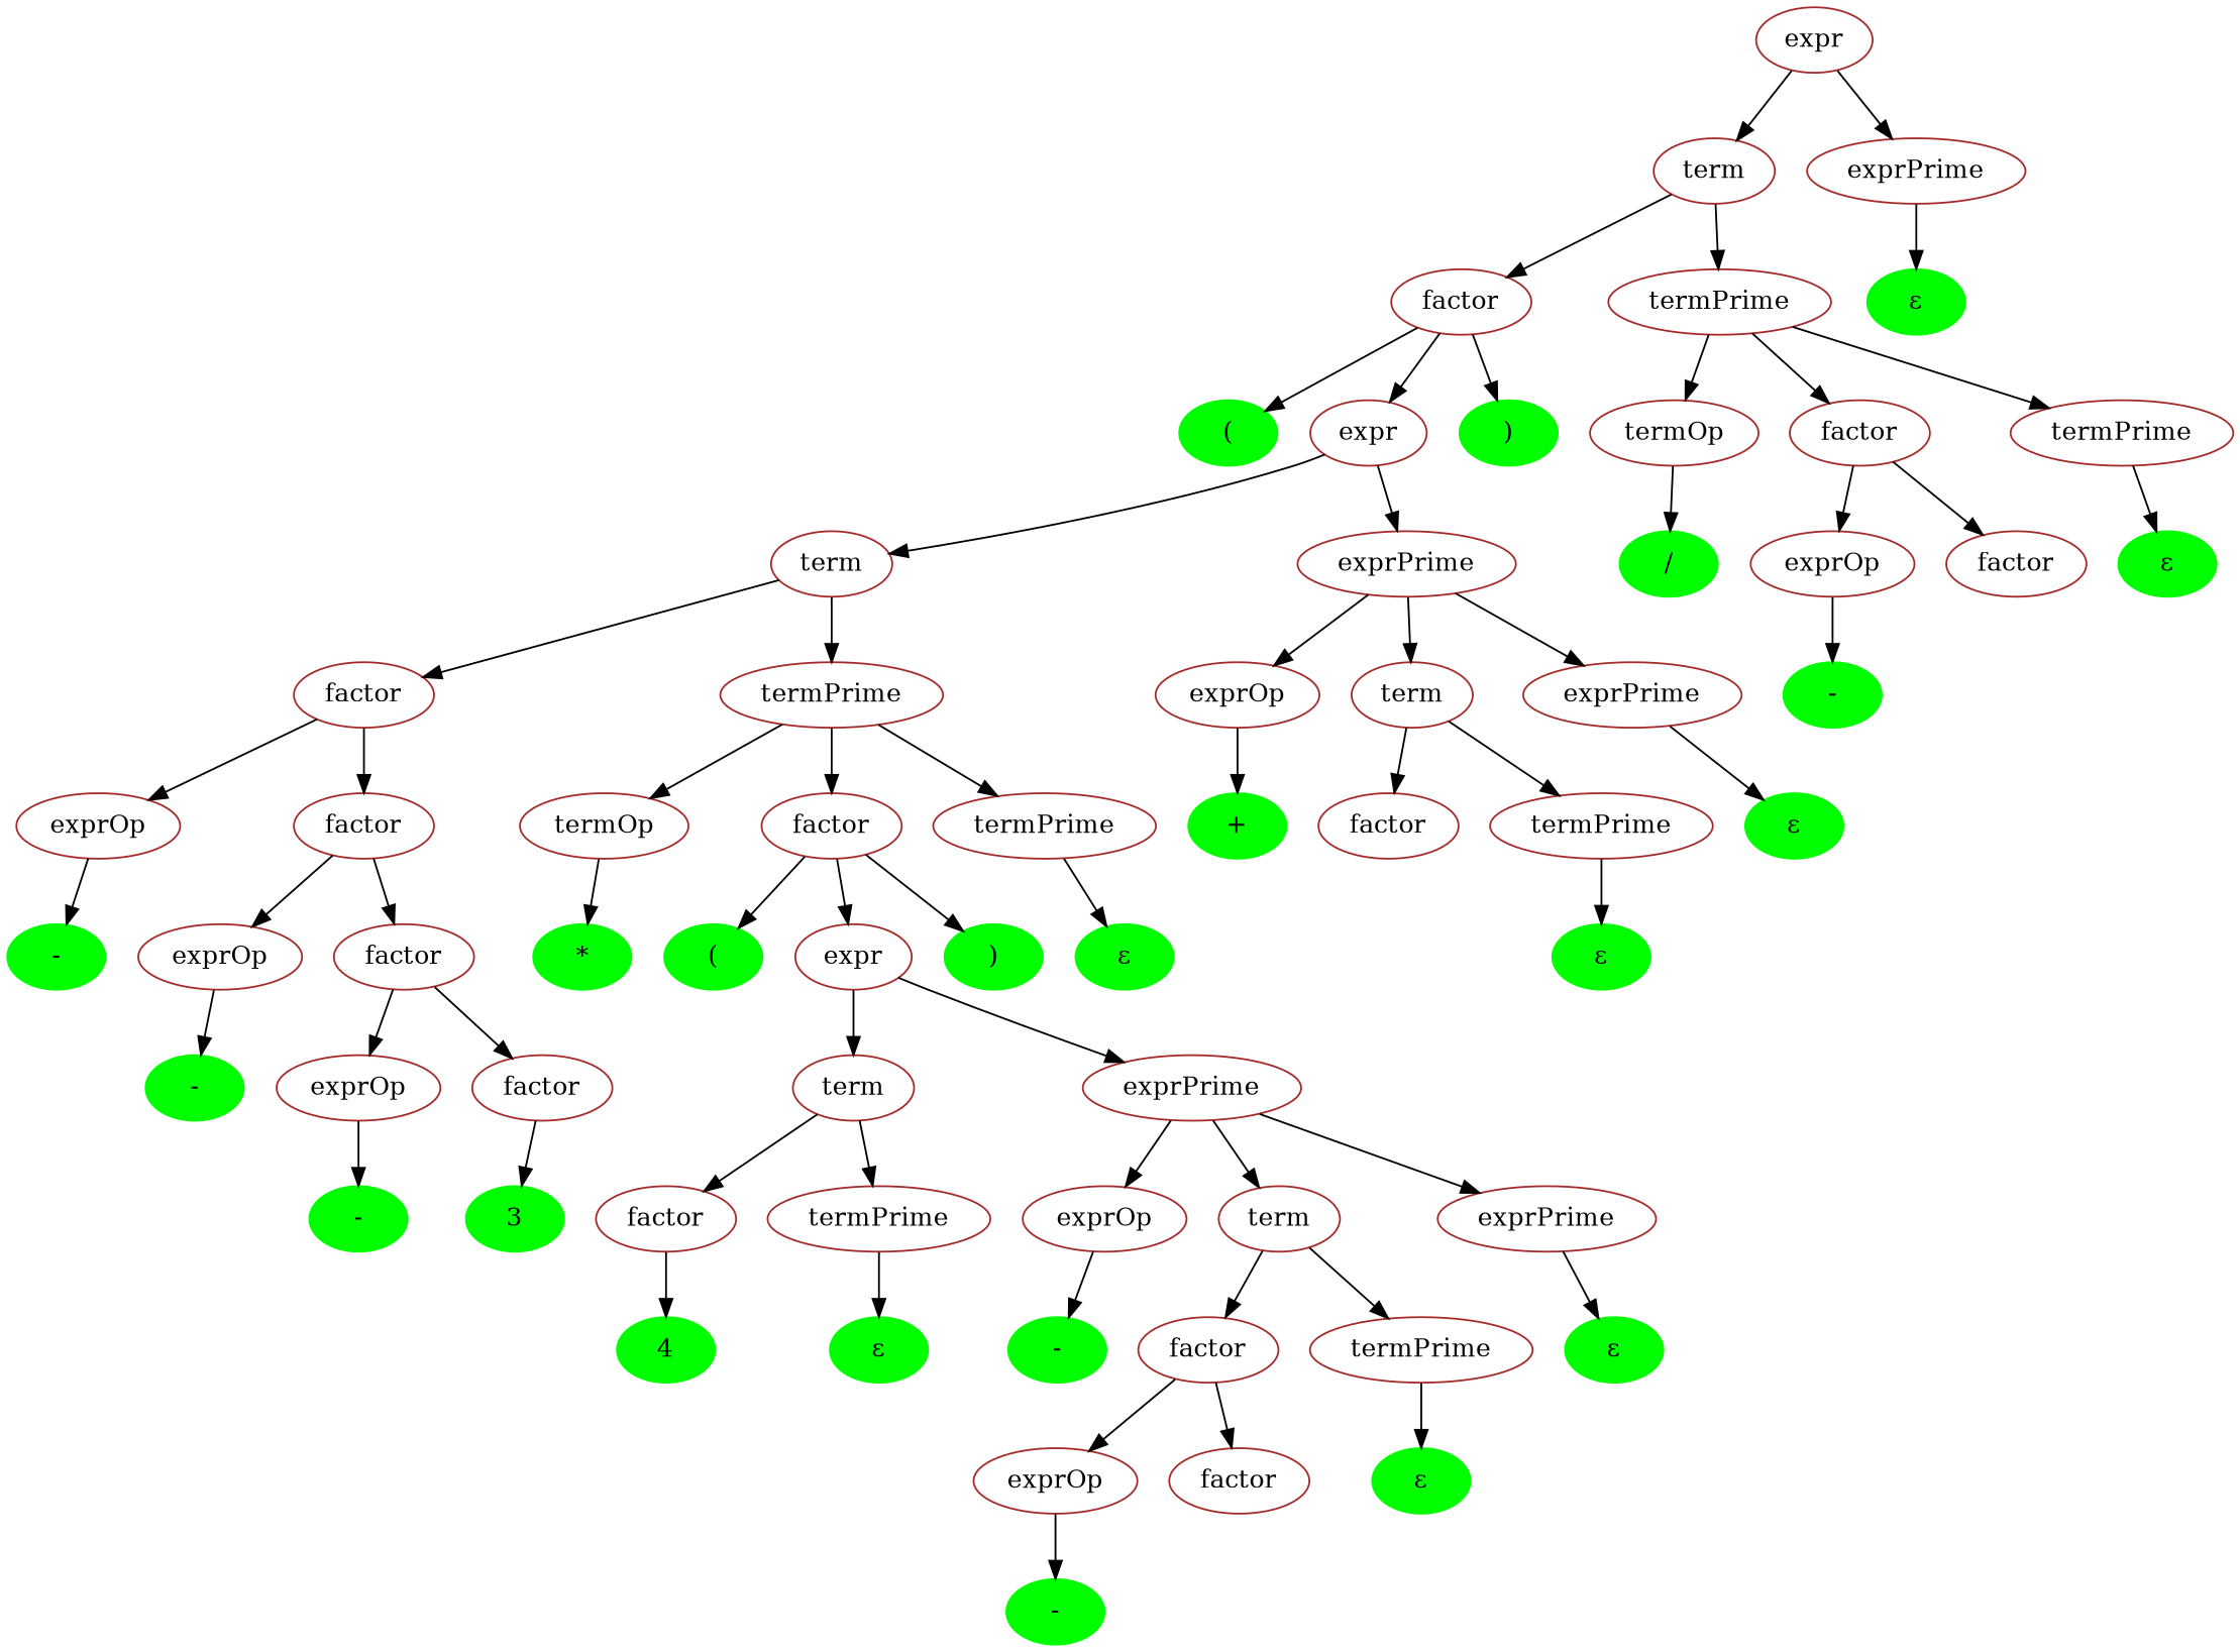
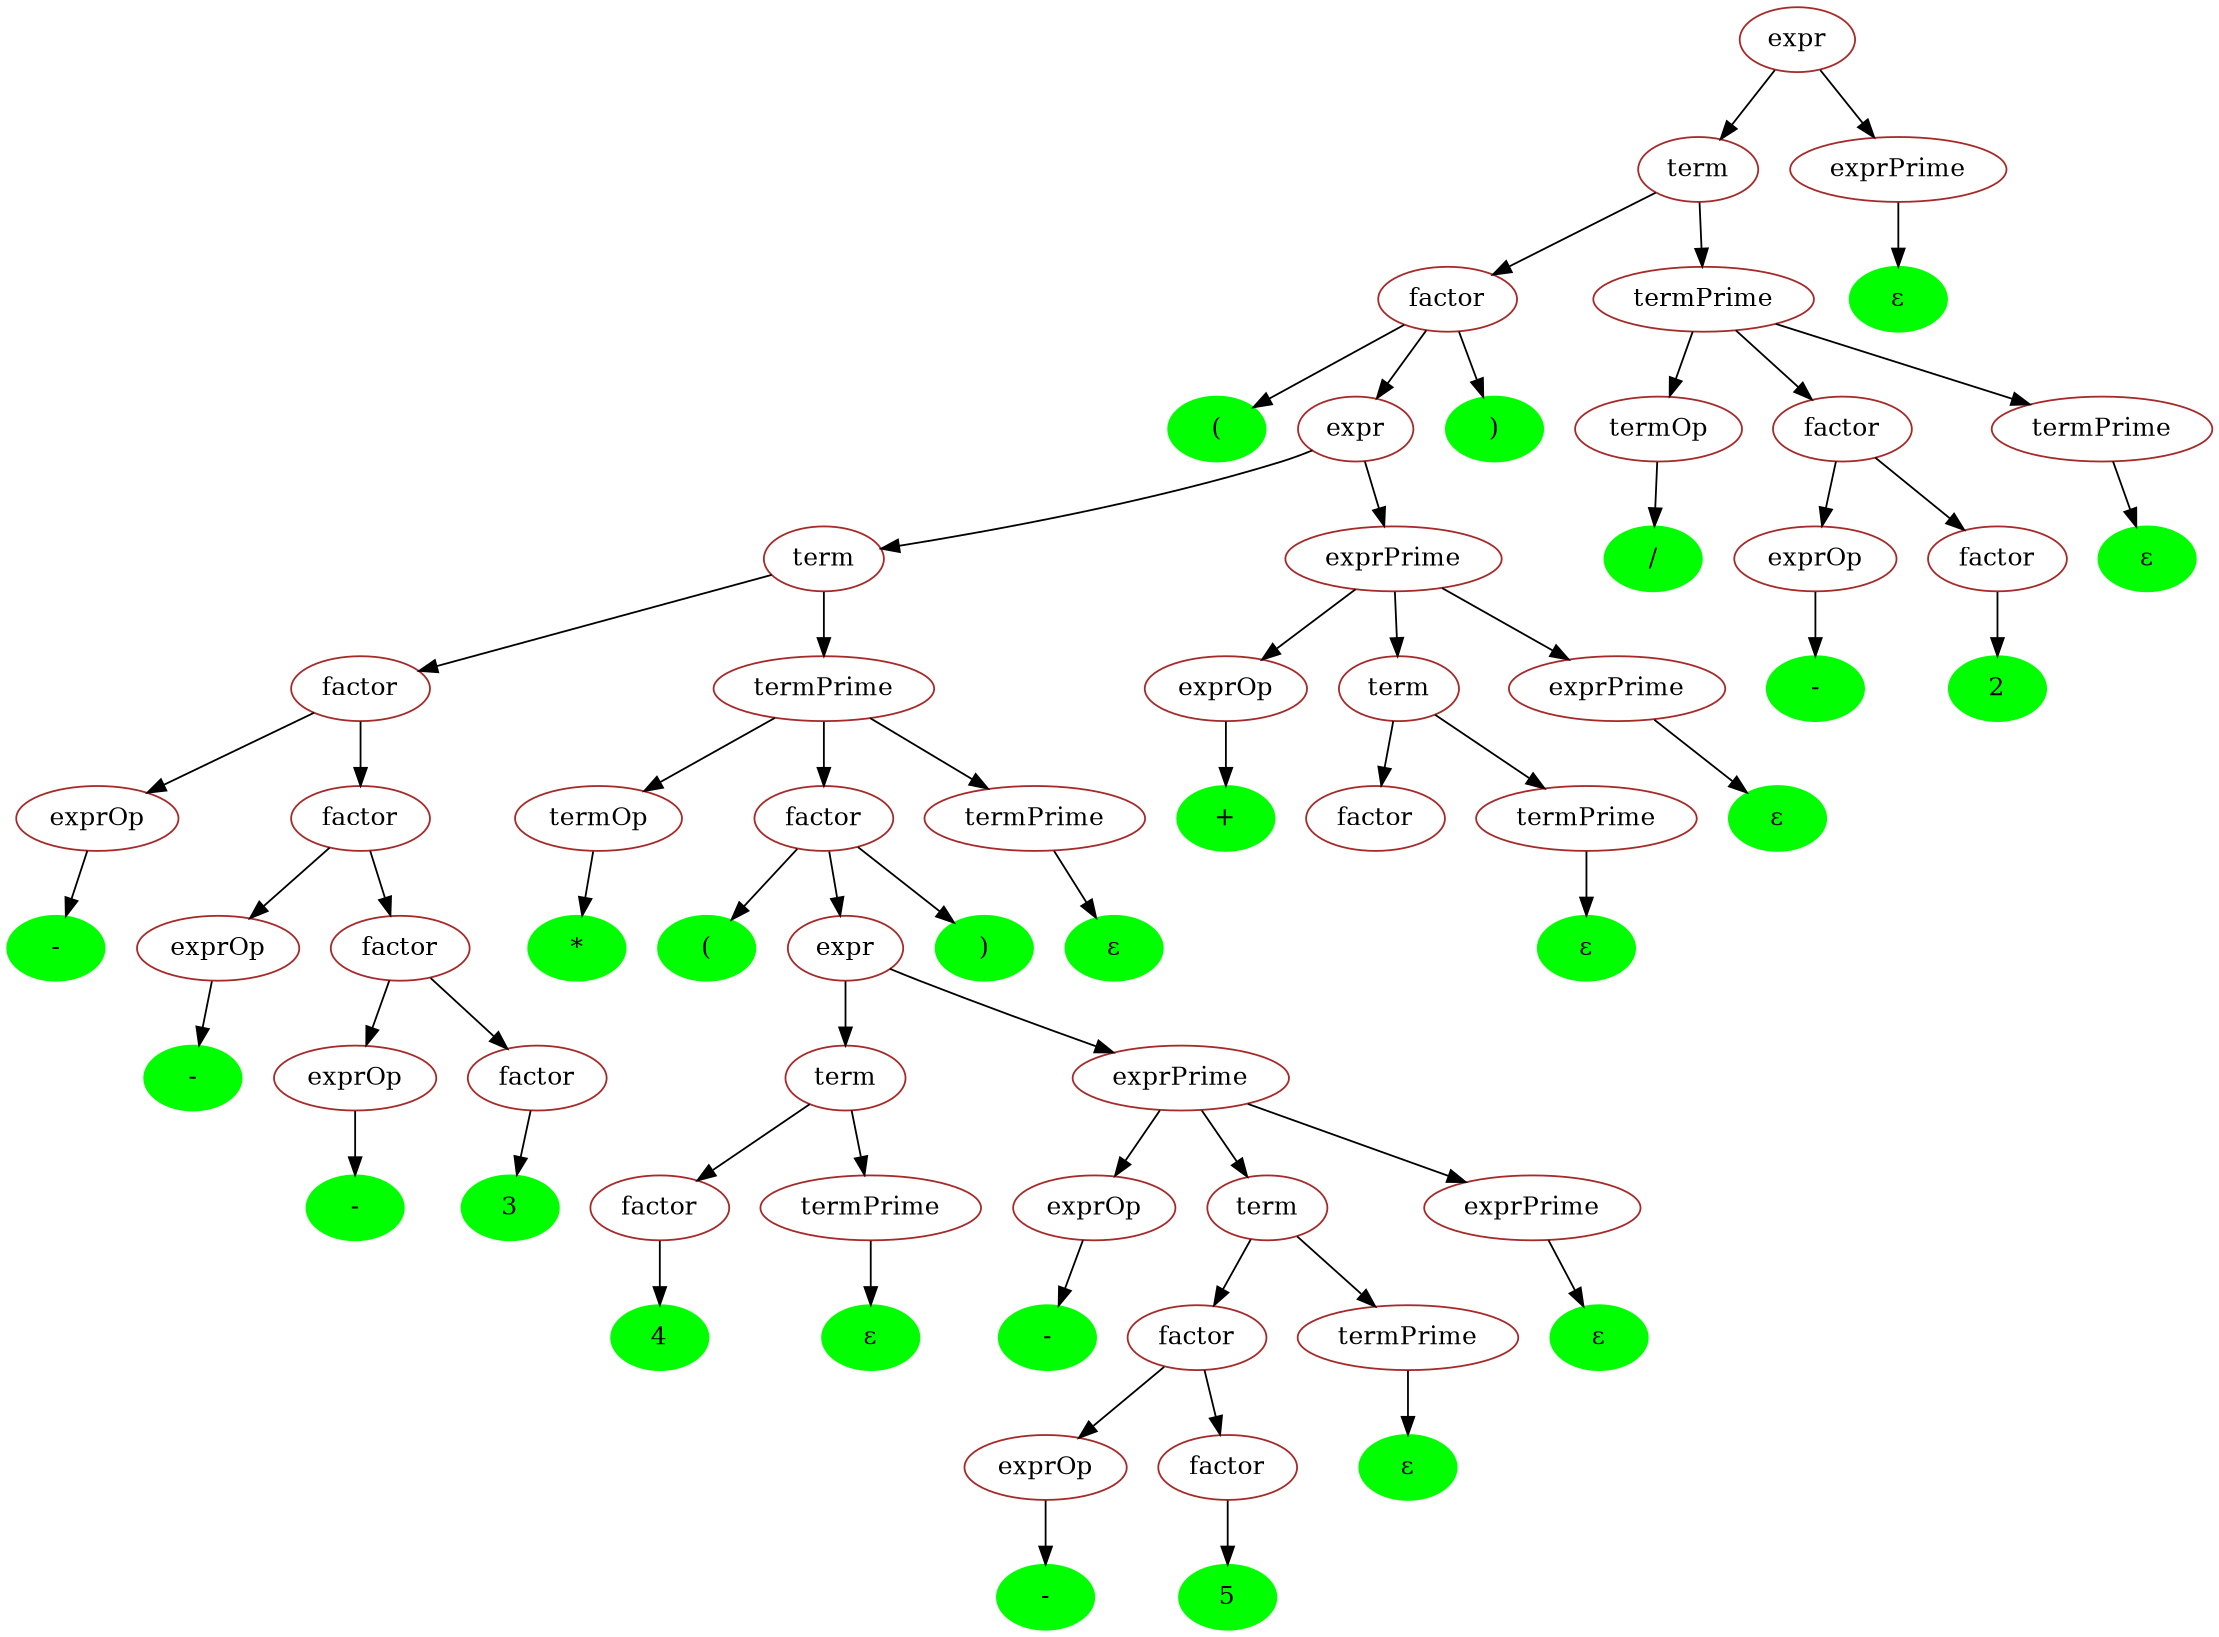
  digraph {
    node [color=brown]
    n1 [label=expr]
    n2 [label=term]
    n3 [label=exprPrime]
    n4 [label=factor]
    n5 [label=termPrime]
    n6 [color=green label="ε" style=filled]
    n7 [color=green label="(" style=filled]
    n8 [label=expr]
    n9 [color=green label=")" style=filled]
    n10 [label=termOp]
    n11 [label=factor]
    n12 [label=termPrime]
    n13 [label=term]
    n14 [label=exprPrime]
    n15 [label=factor]
    n16 [label=termPrime]
    n17 [label=exprOp]
    n18 [label=term]
    n19 [label=exprPrime]
    n20 [label=exprOp]
    n21 [label=factor]
    n22 [label=termOp]
    n23 [label=factor]
    n24 [label=termPrime]
    n25 [color=green label="-" style=filled]
    n26 [label=exprOp]
    n27 [label=factor]
    n28 [color=green label="-" style=filled]
    n29 [label=exprOp]
    n30 [label=factor]
    n31 [color=green label="-" style=filled]
    n32 [color=green label=3 style=filled]
    n33 [color=green label="*" style=filled]
    n34 [color=green label="(" style=filled]
    n35 [label=expr]
    n36 [color=green label=")" style=filled]
    n37 [color=green label="ε" style=filled]
    n38 [label=term]
    n39 [label=exprPrime]
    n40 [label=factor]
    n41 [label=termPrime]
    n42 [label=exprOp]
    n43 [label=term]
    n44 [label=exprPrime]
    n45 [color=green label=4 style=filled]
    n46 [color=green label="ε" style=filled]
    n47 [color=green label="-" style=filled]
    n48 [label=factor]
    n49 [label=termPrime]
    n50 [color=green label="ε" style=filled]
    n51 [label=exprOp]
    n52 [label=factor]
    n53 [color=green label="ε" style=filled]
    n54 [color=green label="-" style=filled]
+   n55 [color=green label=5 style=filled]
    n56 [color=green label="+" style=filled]
    n57 [label=factor]
    n58 [label=termPrime]
    n59 [color=green label="ε" style=filled]
    n60 [color=green label="ε" style=filled]
    n61 [color=green label="/" style=filled]
    n62 [label=exprOp]
    n63 [label=factor]
    n64 [color=green label="ε" style=filled]
    n65 [color=green label="-" style=filled]
+   n66 [color=green label=2 style=filled]
    n1 -> n2
    n1 -> n3
    n2 -> n4
    n2 -> n5
    n3 -> n6
    n4 -> n7
    n4 -> n8
    n4 -> n9
    n5 -> n10
    n5 -> n11
    n5 -> n12
    n8 -> n13
    n8 -> n14
    n10 -> n61
    n11 -> n62
    n11 -> n63
    n12 -> n64
    n13 -> n15
    n13 -> n16
    n14 -> n17
    n14 -> n18
    n14 -> n19
    n15 -> n20
    n15 -> n21
    n16 -> n22
    n16 -> n23
    n16 -> n24
    n17 -> n56
    n18 -> n57
    n18 -> n58
    n19 -> n59
    n20 -> n25
    n21 -> n26
    n21 -> n27
    n22 -> n33
    n23 -> n34
    n23 -> n35
    n23 -> n36
    n24 -> n37
    n26 -> n28
    n27 -> n29
    n27 -> n30
    n29 -> n31
    n30 -> n32
    n35 -> n38
    n35 -> n39
    n38 -> n40
    n38 -> n41
    n39 -> n42
    n39 -> n43
    n39 -> n44
    n40 -> n45
    n41 -> n46
    n42 -> n47
    n43 -> n48
    n43 -> n49
    n44 -> n50
    n48 -> n51
    n48 -> n52
    n49 -> n53
    n51 -> n54
+   n52 -> n55
    n58 -> n60
    n62 -> n65
+   n63 -> n66
  }
